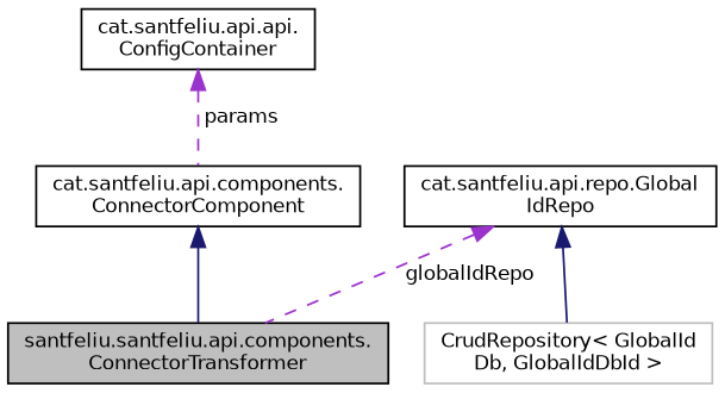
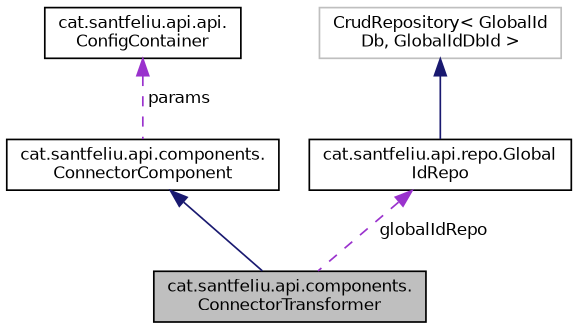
  digraph {
    rankdir=TB
    node [color=black fillcolor=white fontname=Helvetica fontsize=10 shape=record style=filled]
    edge [color=midnightblue dir=back fontname=Helvetica fontsize=10 labelfontname=Helvetica labelfontsize=10 style=solid]
-   n1 [fillcolor=grey75 fontcolor=black height=0.2 label="santfeliu.santfeliu.api.components.\lConnectorTransformer" width=0.4]
+   n1 [fillcolor=grey75 fontcolor=black height=0.2 label="cat.santfeliu.api.components.\lConnectorTransformer" width=0.4]
    n2 [height=0.2 label="cat.santfeliu.api.components.\lConnectorComponent" width=0.4]
    n3 [height=0.2 label="cat.santfeliu.api.api.\lConfigContainer" width=0.4]
    n4 [height=0.2 label="cat.santfeliu.api.repo.Global\lIdRepo" width=0.4]
    n5 [color=grey75 height=0.2 label="CrudRepository\< GlobalId\lDb, GlobalIdDbId \>" width=0.4]
    n2 -> n1
    n3 -> n2 [color=darkorchid3 label=" params" style=dashed]
    n4 -> n1 [color=darkorchid3 label=" globalIdRepo" style=dashed]
-   n4 -> n5
+   n5 -> n4
  }
